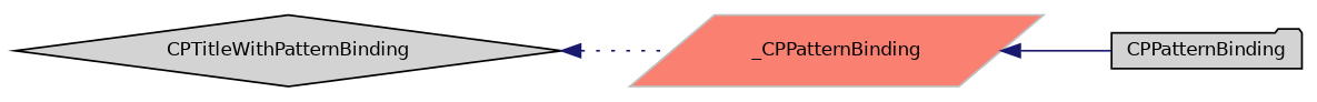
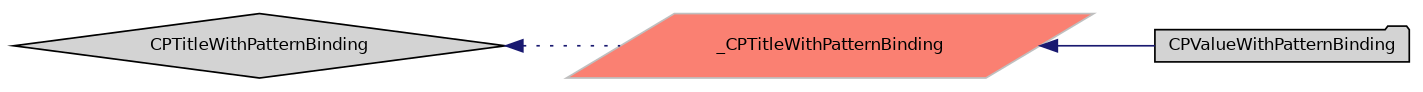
  digraph {
    rankdir=LR
    node [color=black fillcolor=lightgrey fontname=Helvetica fontsize=10 style=filled]
    edge [color=midnightblue dir=back fontname=Helvetica fontsize=10 labelfontname=Helvetica labelfontsize=10]
-   n1 [color=grey75 fillcolor=salmon height=0.2 label=_CPPatternBinding shape=parallelogram width=0.4]
-   n2 [height=0.2 label=CPPatternBinding shape=folder width=0.4]
+   n1 [color=grey75 fillcolor=salmon height=0.2 label=_CPTitleWithPatternBinding shape=parallelogram width=0.4]
+   n2 [height=0.2 label=CPValueWithPatternBinding shape=folder width=0.4]
    n3 [height=0.2 label=CPTitleWithPatternBinding shape=diamond width=0.4]
    n1 -> n2 [style=solid]
    n3 -> n1 [style=dotted]
  }
